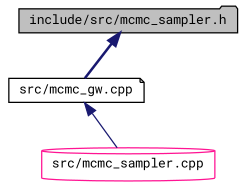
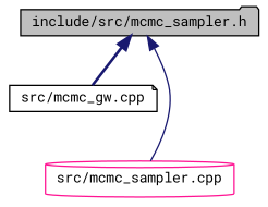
  digraph {
    fontname="Roboto Mono"
    node [color=black fillcolor=white fontname="Roboto Mono" fontsize=10 style=filled]
    edge [color=midnightblue dir=back fontname="Roboto Mono" fontsize=10 labelfontname=Helvetica labelfontsize=10]
    n1 [fillcolor=grey75 fontcolor=black height=0.2 label="include/src/mcmc_sampler.h" shape=folder width=0.4]
    n2 [height=0.2 label="src/mcmc_gw.cpp" shape=note width=0.4]
    n3 [color=deeppink height=0.2 label="src/mcmc_sampler.cpp" shape=cylinder width=0.4]
    n1 -> n2 [style=bold]
-   n2 -> n3 [style=solid]
+   n1 -> n3 [style=solid]
  }
